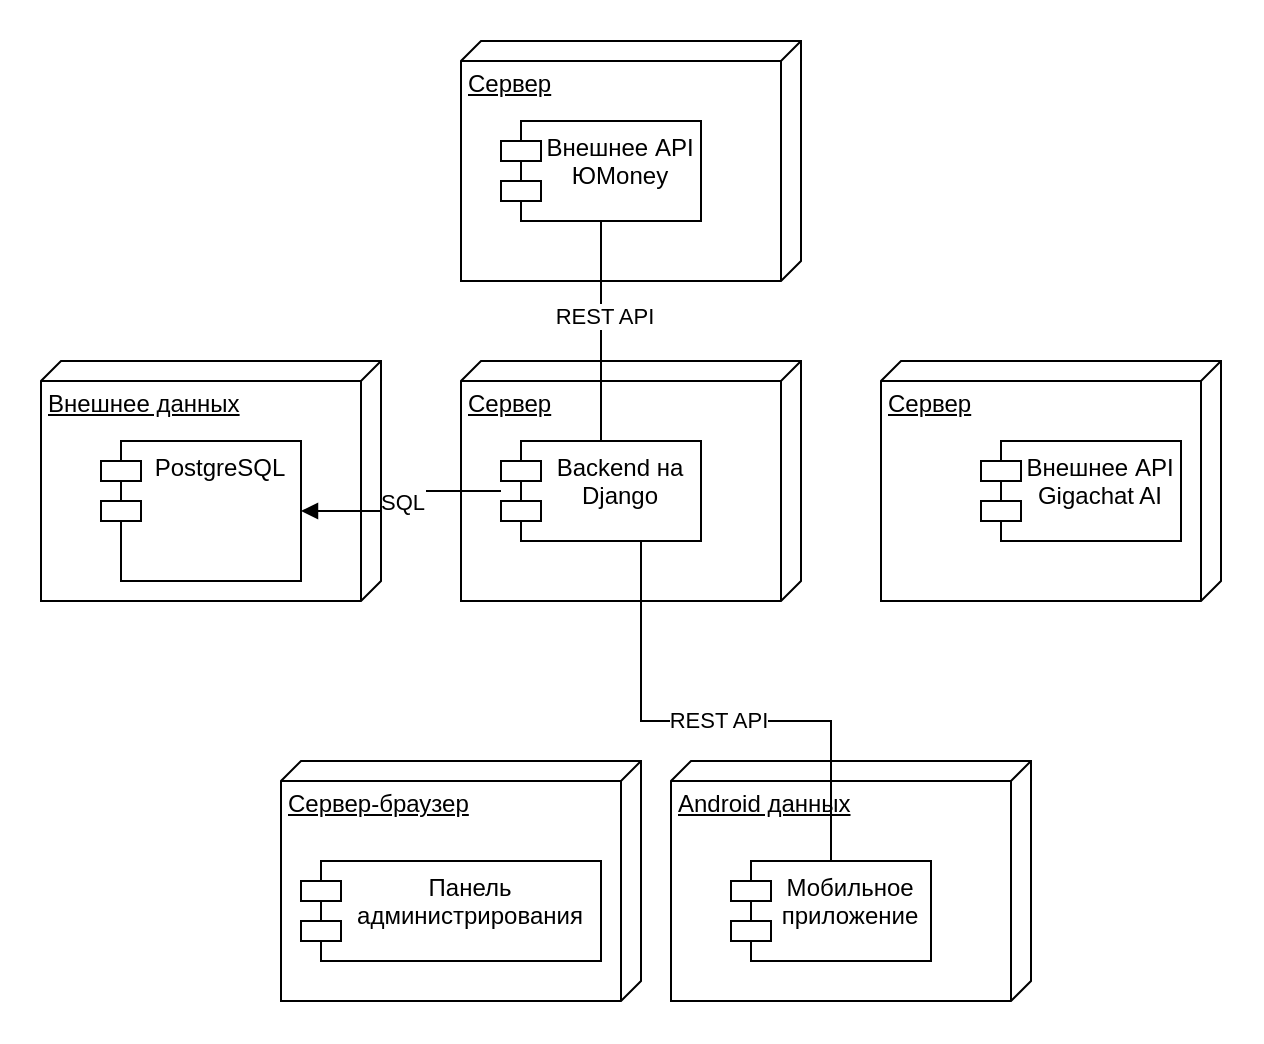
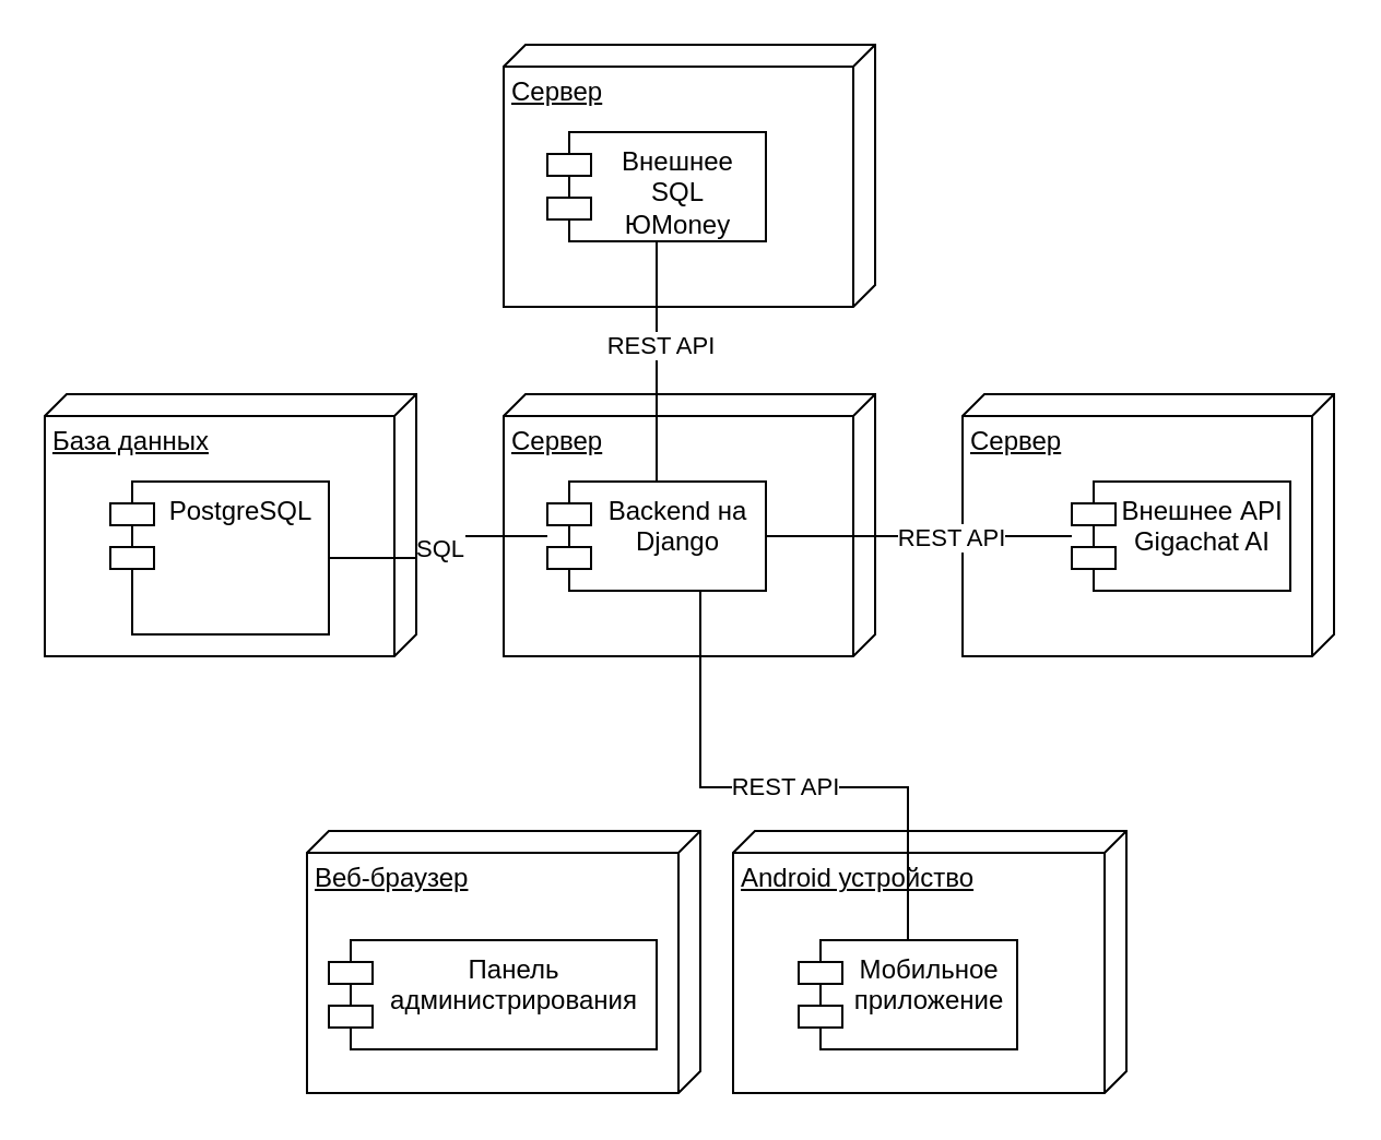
  <mxCell id="0" />
  <mxCell id="1" parent="0" />
- <mxCell id="2" value="Android данных" style="verticalAlign=top;align=left;spacingTop=8;spacingLeft=2;spacingRight=12;shape=cube;size=10;direction=south;fontStyle=4;html=1;whiteSpace=wrap;" parent="1" vertex="1"><mxGeometry x="335" y="380" width="180" height="120" as="geometry" /></mxCell>
+ <mxCell id="2" value="Android устройство" style="verticalAlign=top;align=left;spacingTop=8;spacingLeft=2;spacingRight=12;shape=cube;size=10;direction=south;fontStyle=4;html=1;whiteSpace=wrap;" parent="1" vertex="1"><mxGeometry x="335" y="380" width="180" height="120" as="geometry" /></mxCell>
  <mxCell id="3" value="Сервер" style="verticalAlign=top;align=left;spacingTop=8;spacingLeft=2;spacingRight=12;shape=cube;size=10;direction=south;fontStyle=4;html=1;whiteSpace=wrap;" parent="1" vertex="1"><mxGeometry x="440" y="180" width="170" height="120" as="geometry" /></mxCell>
  <mxCell id="4" value="Сервер" style="verticalAlign=top;align=left;spacingTop=8;spacingLeft=2;spacingRight=12;shape=cube;size=10;direction=south;fontStyle=4;html=1;whiteSpace=wrap;" parent="1" vertex="1"><mxGeometry x="230" y="180" width="170" height="120" as="geometry" /></mxCell>
- <mxCell id="5" value="Внешнее данных" style="verticalAlign=top;align=left;spacingTop=8;spacingLeft=2;spacingRight=12;shape=cube;size=10;direction=south;fontStyle=4;html=1;whiteSpace=wrap;" parent="1" vertex="1"><mxGeometry x="20" y="180" width="170" height="120" as="geometry" /></mxCell>
+ <mxCell id="5" value="База данных" style="verticalAlign=top;align=left;spacingTop=8;spacingLeft=2;spacingRight=12;shape=cube;size=10;direction=south;fontStyle=4;html=1;whiteSpace=wrap;" parent="1" vertex="1"><mxGeometry x="20" y="180" width="170" height="120" as="geometry" /></mxCell>
  <mxCell id="6" value="PostgreSQL" style="shape=module;align=left;spacingLeft=20;align=center;verticalAlign=top;whiteSpace=wrap;html=1;" parent="1" vertex="1"><mxGeometry x="50" y="220" width="100" height="70" as="geometry" /></mxCell>
- <mxCell id="7" value="Сервер-браузер" style="verticalAlign=top;align=left;spacingTop=8;spacingLeft=2;spacingRight=12;shape=cube;size=10;direction=south;fontStyle=4;html=1;whiteSpace=wrap;" parent="1" vertex="1"><mxGeometry x="140" y="380" width="180" height="120" as="geometry" /></mxCell>
- <mxCell id="8" style="edgeStyle=orthogonalEdgeStyle;rounded=0;orthogonalLoop=1;jettySize=auto;html=1;entryX=1;entryY=0.5;entryDx=0;entryDy=0;endArrow=block;startFill=0;" parent="1" source="10" target="6" edge="1"><mxGeometry relative="1" as="geometry" /></mxCell>
+ <mxCell id="7" value="Веб-браузер" style="verticalAlign=top;align=left;spacingTop=8;spacingLeft=2;spacingRight=12;shape=cube;size=10;direction=south;fontStyle=4;html=1;whiteSpace=wrap;" parent="1" vertex="1"><mxGeometry x="140" y="380" width="180" height="120" as="geometry" /></mxCell>
+ <mxCell id="8" style="edgeStyle=orthogonalEdgeStyle;rounded=0;orthogonalLoop=1;jettySize=auto;html=1;entryX=1;entryY=0.5;entryDx=0;entryDy=0;endArrow=none;startFill=0;" parent="1" source="10" target="6" edge="1"><mxGeometry relative="1" as="geometry" /></mxCell>
  <mxCell id="9" value="SQL" style="edgeLabel;html=1;align=center;verticalAlign=middle;resizable=0;points=[];" parent="8" vertex="1" connectable="0"><mxGeometry x="0.004" relative="1" as="geometry"><mxPoint as="offset" /></mxGeometry></mxCell>
  <mxCell id="10" value="Backend на Django" style="shape=module;align=left;spacingLeft=20;align=center;verticalAlign=top;whiteSpace=wrap;html=1;" parent="1" vertex="1"><mxGeometry x="250" y="220" width="100" height="50" as="geometry" /></mxCell>
+ <mxCell id="11" style="edgeStyle=orthogonalEdgeStyle;rounded=0;orthogonalLoop=1;jettySize=auto;html=1;entryX=1;entryY=0.5;entryDx=0;entryDy=0;endArrow=none;startFill=0;" parent="1" source="13" target="10" edge="1"><mxGeometry relative="1" as="geometry" /></mxCell>
+ <mxCell id="12" value="REST API" style="edgeLabel;html=1;align=center;verticalAlign=middle;resizable=0;points=[];" parent="11" vertex="1" connectable="0"><mxGeometry x="-0.205" relative="1" as="geometry"><mxPoint as="offset" /></mxGeometry></mxCell>
  <mxCell id="13" value="Внешнее API&lt;div&gt;Gigachat AI&lt;/div&gt;" style="shape=module;align=left;spacingLeft=20;align=center;verticalAlign=top;whiteSpace=wrap;html=1;" parent="1" vertex="1"><mxGeometry x="490" y="220" width="100" height="50" as="geometry" /></mxCell>
  <mxCell id="14" style="edgeStyle=orthogonalEdgeStyle;rounded=0;orthogonalLoop=1;jettySize=auto;html=1;endArrow=none;startFill=0;" parent="1" source="16" edge="1"><mxGeometry relative="1" as="geometry"><mxPoint x="300" y="270" as="targetPoint" /><Array as="points"><mxPoint x="415" y="360" /><mxPoint x="320" y="360" /><mxPoint x="320" y="270" /></Array></mxGeometry></mxCell>
  <mxCell id="15" value="REST API" style="edgeLabel;html=1;align=center;verticalAlign=middle;resizable=0;points=[];" parent="14" vertex="1" connectable="0"><mxGeometry x="-0.077" relative="1" as="geometry"><mxPoint y="-1" as="offset" /></mxGeometry></mxCell>
  <mxCell id="16" value="Мобильное приложение" style="shape=module;align=left;spacingLeft=20;align=center;verticalAlign=top;whiteSpace=wrap;html=1;" parent="1" vertex="1"><mxGeometry x="365" y="430" width="100" height="50" as="geometry" /></mxCell>
  <mxCell id="17" value="Панель администрирования" style="shape=module;align=left;spacingLeft=20;align=center;verticalAlign=top;whiteSpace=wrap;html=1;" parent="1" vertex="1"><mxGeometry x="150" y="430" width="150" height="50" as="geometry" /></mxCell>
  <mxCell id="18" value="Сервер" style="verticalAlign=top;align=left;spacingTop=8;spacingLeft=2;spacingRight=12;shape=cube;size=10;direction=south;fontStyle=4;html=1;whiteSpace=wrap;" vertex="1" parent="1"><mxGeometry x="230" y="20" width="170" height="120" as="geometry" /></mxCell>
  <mxCell id="19" style="edgeStyle=orthogonalEdgeStyle;rounded=0;orthogonalLoop=1;jettySize=auto;html=1;entryX=0.5;entryY=0;entryDx=0;entryDy=0;endArrow=none;startFill=0;" edge="1" parent="1" source="21" target="10"><mxGeometry relative="1" as="geometry" /></mxCell>
  <mxCell id="20" value="REST API" style="edgeLabel;html=1;align=center;verticalAlign=middle;resizable=0;points=[];" vertex="1" connectable="0" parent="19"><mxGeometry x="-0.145" y="1" relative="1" as="geometry"><mxPoint as="offset" /></mxGeometry></mxCell>
- <mxCell id="21" value="Внешнее API&lt;div&gt;&lt;span style=&quot;background-color: transparent; color: light-dark(rgb(0, 0, 0), rgb(255, 255, 255));&quot;&gt;ЮMoney&lt;/span&gt;&lt;/div&gt;" style="shape=module;align=left;spacingLeft=20;align=center;verticalAlign=top;whiteSpace=wrap;html=1;" vertex="1" parent="1"><mxGeometry x="250" y="60" width="100" height="50" as="geometry" /></mxCell>
+ <mxCell id="21" value="Внешнее SQL&lt;div&gt;&lt;span style=&quot;background-color: transparent; color: light-dark(rgb(0, 0, 0), rgb(255, 255, 255));&quot;&gt;ЮMoney&lt;/span&gt;&lt;/div&gt;" style="shape=module;align=left;spacingLeft=20;align=center;verticalAlign=top;whiteSpace=wrap;html=1;" vertex="1" parent="1"><mxGeometry x="250" y="60" width="100" height="50" as="geometry" /></mxCell>
